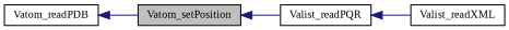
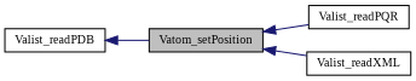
  digraph {
    fontname="Liberation Serif"
    rankdir=LR
    node [color=black fillcolor=white fontname="Liberation Serif" fontsize=10 shape=record style=filled]
    edge [color=midnightblue dir=back fontname="Liberation Serif" fontsize=10 labelfontname=FreeSans labelfontsize=10 style=solid]
    n1 [fillcolor=grey75 fontcolor=black height=0.2 label=Vatom_setPosition width=0.4]
    n2 [height=0.2 label=Valist_readPQR width=0.4]
    n3 [height=0.2 label=Valist_readXML width=0.4]
-   n4 [height=0.2 label=Vatom_readPDB width=0.4]
+   n4 [height=0.2 label=Valist_readPDB width=0.4]
    n1 -> n2
-   n2 -> n3
+   n1 -> n3
    n4 -> n1
  }
